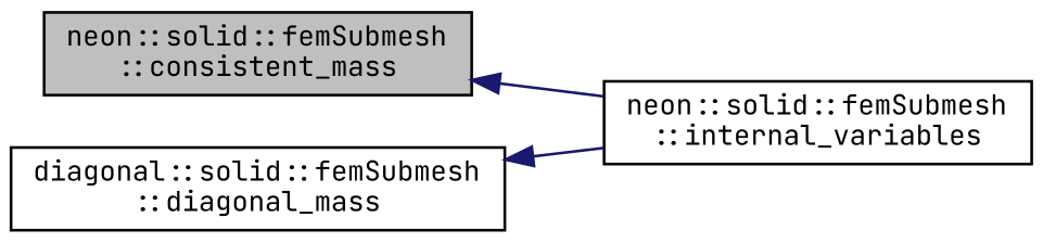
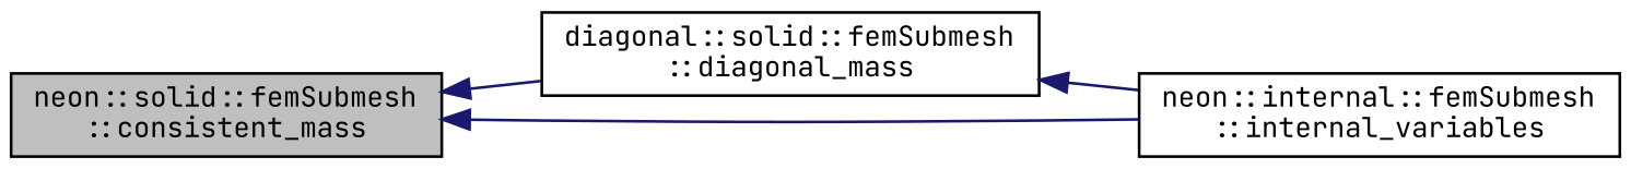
  digraph {
    fontname="JetBrains Mono"
    rankdir=LR
    node [color=black fillcolor=white fontname="JetBrains Mono" fontsize=10 shape=record style=filled]
    edge [color=midnightblue dir=back fontname="JetBrains Mono" fontsize=10 labelfontname=Helvetica labelfontsize=10 style=solid]
    n1 [fillcolor=grey75 fontcolor=black height=0.2 label="neon::solid::femSubmesh\l::consistent_mass" width=0.4]
    n2 [height=0.2 label="diagonal::solid::femSubmesh\l::diagonal_mass" width=0.4]
-   n3 [height=0.2 label="neon::solid::femSubmesh\l::internal_variables" width=0.4]
+   n3 [height=0.2 label="neon::internal::femSubmesh\l::internal_variables" width=0.4]
+   n1 -> n2
    n1 -> n3
    n2 -> n3
  }
